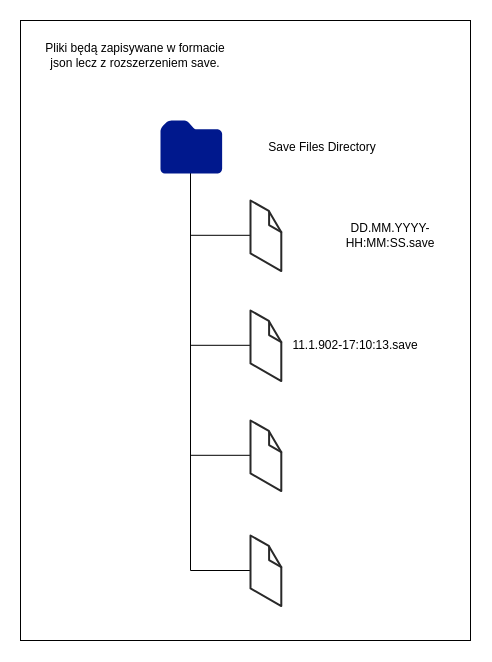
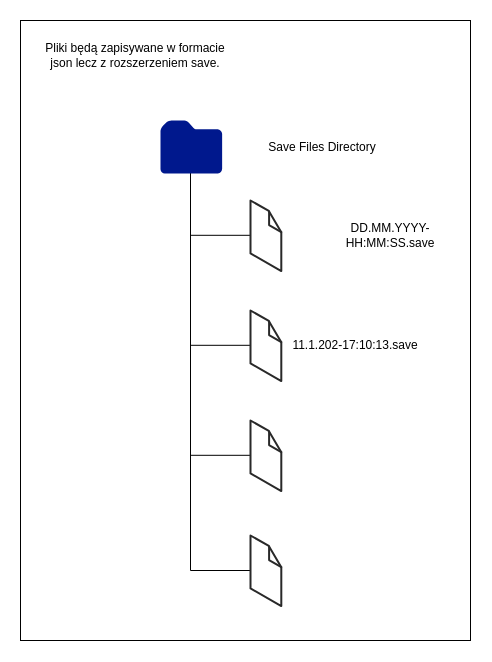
  <mxCell id="0" />
  <mxCell id="1" parent="0" />
  <mxCell id="2" value="" style="rounded=0;whiteSpace=wrap;html=1;" vertex="1" parent="1"><mxGeometry width="450" height="620" as="geometry" x="20" y="20" /></mxCell>
  <mxCell id="3" value="Pliki będą zapisywane w formacie json lecz z rozszerzeniem save." style="text;html=1;strokeColor=none;fillColor=none;align=center;verticalAlign=middle;whiteSpace=wrap;rounded=0;" vertex="1" parent="1"><mxGeometry x="40" y="40" width="190" height="30" as="geometry" /></mxCell>
  <mxCell id="4" value="" style="endArrow=none;html=1;rounded=0;" edge="1" parent="1"><mxGeometry width="50" height="50" relative="1" as="geometry"><mxPoint x="190" y="570" as="sourcePoint" /><mxPoint x="190" y="170" as="targetPoint" /></mxGeometry></mxCell>
  <mxCell id="5" value="" style="endArrow=none;html=1;rounded=0;" edge="1" parent="1"><mxGeometry width="50" height="50" relative="1" as="geometry"><mxPoint x="190" y="234.8" as="sourcePoint" /><mxPoint x="250" y="234.8" as="targetPoint" /></mxGeometry></mxCell>
  <mxCell id="6" value="" style="sketch=0;aspect=fixed;pointerEvents=1;shadow=0;dashed=0;html=1;strokeColor=none;labelPosition=center;verticalLabelPosition=bottom;verticalAlign=top;align=center;fillColor=#00188D;shape=mxgraph.mscae.enterprise.folder" vertex="1" parent="1"><mxGeometry x="160" y="120" width="61.63" height="53" as="geometry" /></mxCell>
  <mxCell id="7" value="" style="verticalLabelPosition=bottom;html=1;verticalAlign=top;strokeWidth=1;align=center;outlineConnect=0;dashed=0;outlineConnect=0;shape=mxgraph.aws3d.file;aspect=fixed;strokeColor=#292929;" vertex="1" parent="1"><mxGeometry x="250" y="200" width="30.8" height="70.6" as="geometry" /></mxCell>
  <mxCell id="8" value="DD.MM.YYYY-HH:MM:SS.save" style="text;html=1;strokeColor=none;fillColor=none;align=center;verticalAlign=middle;whiteSpace=wrap;rounded=0;" vertex="1" parent="1"><mxGeometry x="325" y="220.3" width="130" height="30" as="geometry" /></mxCell>
  <mxCell id="9" value="" style="endArrow=none;html=1;rounded=0;" edge="1" parent="1"><mxGeometry width="50" height="50" relative="1" as="geometry"><mxPoint x="190" y="344.8" as="sourcePoint" /><mxPoint x="250" y="344.8" as="targetPoint" /></mxGeometry></mxCell>
  <mxCell id="10" value="" style="verticalLabelPosition=bottom;html=1;verticalAlign=top;strokeWidth=1;align=center;outlineConnect=0;dashed=0;outlineConnect=0;shape=mxgraph.aws3d.file;aspect=fixed;strokeColor=#292929;" vertex="1" parent="1"><mxGeometry x="250" y="310" width="30.8" height="70.6" as="geometry" /></mxCell>
- <mxCell id="11" value="11.1.902-17:10:13.save" style="text;html=1;strokeColor=none;fillColor=none;align=center;verticalAlign=middle;whiteSpace=wrap;rounded=0;" vertex="1" parent="1"><mxGeometry x="290" y="330.3" width="130" height="30" as="geometry" /></mxCell>
+ <mxCell id="11" value="11.1.202-17:10:13.save" style="text;html=1;strokeColor=none;fillColor=none;align=center;verticalAlign=middle;whiteSpace=wrap;rounded=0;" vertex="1" parent="1"><mxGeometry x="290" y="330.3" width="130" height="30" as="geometry" /></mxCell>
  <mxCell id="12" value="" style="endArrow=none;html=1;rounded=0;" edge="1" parent="1"><mxGeometry width="50" height="50" relative="1" as="geometry"><mxPoint x="190" y="454.8" as="sourcePoint" /><mxPoint x="250" y="454.8" as="targetPoint" /></mxGeometry></mxCell>
  <mxCell id="13" value="" style="verticalLabelPosition=bottom;html=1;verticalAlign=top;strokeWidth=1;align=center;outlineConnect=0;dashed=0;outlineConnect=0;shape=mxgraph.aws3d.file;aspect=fixed;strokeColor=#292929;" vertex="1" parent="1"><mxGeometry x="250" y="420" width="30.8" height="70.6" as="geometry" /></mxCell>
  <mxCell id="14" value="" style="endArrow=none;html=1;rounded=0;" edge="1" parent="1"><mxGeometry width="50" height="50" relative="1" as="geometry"><mxPoint x="190" y="570" as="sourcePoint" /><mxPoint x="250" y="570" as="targetPoint" /></mxGeometry></mxCell>
  <mxCell id="15" value="" style="verticalLabelPosition=bottom;html=1;verticalAlign=top;strokeWidth=1;align=center;outlineConnect=0;dashed=0;outlineConnect=0;shape=mxgraph.aws3d.file;aspect=fixed;strokeColor=#292929;" vertex="1" parent="1"><mxGeometry x="250" y="535" width="30.8" height="70.6" as="geometry" /></mxCell>
  <mxCell id="16" value="Save Files Directory" style="text;html=1;strokeColor=none;fillColor=none;align=center;verticalAlign=middle;whiteSpace=wrap;rounded=0;" vertex="1" parent="1"><mxGeometry x="256.63" y="131.5" width="130" height="30" as="geometry" /></mxCell>
